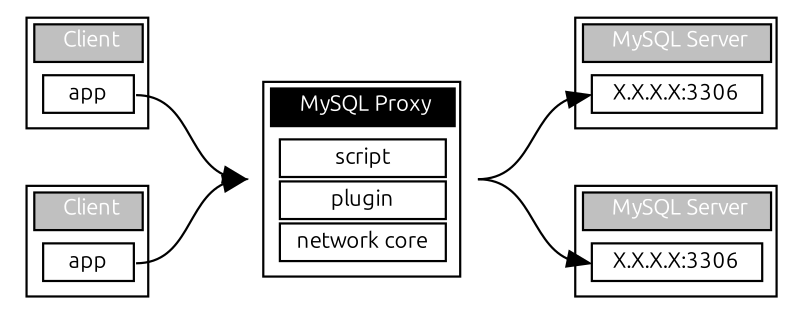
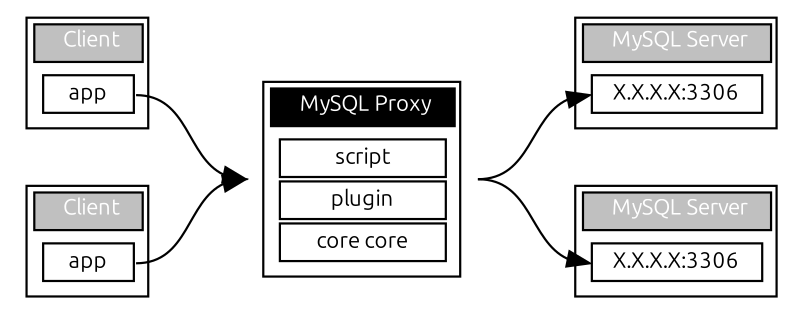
  digraph {
    rank=same
    rankdir=LR
    fontname=Ubuntu
    node [fontname=Ubuntu fontsize=10 shape=plaintext]
    edge [headport=w tailport="app:e" fontname=Ubuntu]
    n1 [label=< 				<table border="1" cellborder="1"> 				 <tr> 				  <td bgcolor="grey" port="head"> 				   <font color="white">Client</font> 				  </td> 				 </tr> 				 <tr border="0"><td border="0"><table border="0"> 				 <tr> 				  <td border="1" port="app">app</td> 				 </tr> 				</table> 				</td></tr></table> 				>]
    n2 [label=< 				<table border="1" cellborder="1"> 				 <tr> 				  <td bgcolor="grey" port="head"> 				   <font color="white">Client</font> 				  </td> 				 </tr> 				 <tr border="0"><td border="0"><table border="0"> 				 <tr> 				  <td border="1" port="app">app</td> 				 </tr> 				</table> 				</td></tr></table> 				>]
    n3 [label=< 				<table border="1" cellborder="1"> 				 <tr> 				  <td bgcolor="grey" port="head"> 				   <font color="white">MySQL Server</font> 				  </td> 				 </tr> 				 <tr border="0"><td border="0"><table border="0"> 				 <tr> 				  <td border="1" port="port">X.X.X.X:3306</td> 				 </tr> 				</table> 				</td></tr></table> 				>]
    n4 [label=< 				<table border="1" cellborder="1"> 				 <tr> 				  <td bgcolor="grey" port="head"> 				   <font color="white">MySQL Server</font> 				  </td> 				 </tr> 				 <tr border="0"><td border="0"><table border="0"> 				 <tr> 				  <td border="1" port="port">X.X.X.X:3306</td> 				 </tr> 				</table> 				</td></tr></table> 				>]
-   n5 [label=< 			<table border="1" cellborder="1"> 			 <tr> 			  <td bgcolor="black" port="head"> 			   <font color="white">MySQL Proxy</font> 			  </td> 			 </tr> 			 <tr border="0"><td border="0"><table border="0"> 			 <tr> 			  <td border="1" port="script">script</td> 			 </tr> 			 <tr> 			  <td border="1" port="plugin">plugin</td> 			 </tr> 			 <tr> 			  <td border="1" port="proxy">network core</td> 			 </tr> 			</table> 			</td></tr></table> 			>]
+   n5 [label=< 			<table border="1" cellborder="1"> 			 <tr> 			  <td bgcolor="black" port="head"> 			   <font color="white">MySQL Proxy</font> 			  </td> 			 </tr> 			 <tr border="0"><td border="0"><table border="0"> 			 <tr> 			  <td border="1" port="script">script</td> 			 </tr> 			 <tr> 			  <td border="1" port="plugin">plugin</td> 			 </tr> 			 <tr> 			  <td border="1" port="proxy">core core</td> 			 </tr> 			</table> 			</td></tr></table> 			>]
    subgraph sub_1 {
      n1
      n2
    }
    subgraph sub_2 {
      n3
      n4
    }
    n1 -> n5
    n2 -> n5
    n5 -> n3 [headport="port:w" tailport=e]
    n5 -> n4 [headport="port:w" tailport=e]
  }
